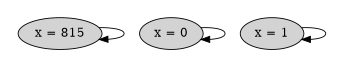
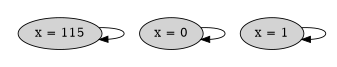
  strict digraph {
    nodesep=0.35
    node [style=filled]
    edge [color=black fontcolor=black]
    n1 [label="x = 1"]
    n2 [label="x = 0"]
-   n3 [label="x = 815"]
+   n3 [label="x = 115"]
    subgraph cluster_1 {
      color=white
      subgraph sub_2 {
        color=white
        rank=same
        n1
        n2
        n3
      }
    }
    n1 -> n1
    n2 -> n2
    n3 -> n3
  }
